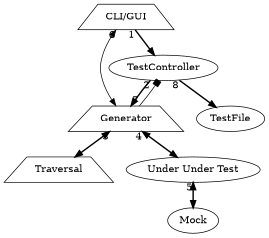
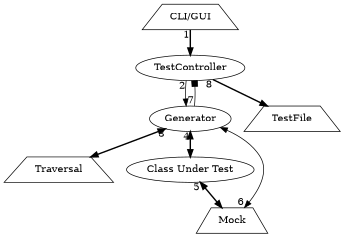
  digraph {
    node [shape=ellipse]
    edge [style=bold]
    TestController
    "CLI/GUI" [shape=trapezium]
-   Generator [shape=trapezium]
-   TestFile
+   Generator
+   TestFile [shape=trapezium]
    Traversal [shape=trapezium]
-   "Class Under Test" [label="Under Under Test"]
-   Mock
-   TestController -> Generator [arrowhead=normal taillabel=2]
+   "Class Under Test"
+   Mock [shape=trapezium]
+   TestController -> Generator [arrowhead=normal style=solid taillabel=2]
    TestController -> TestFile [arrowhead=normal taillabel=8]
    "CLI/GUI" -> TestController [arrowhead=normal taillabel=1]
    Generator -> TestController [arrowhead=box style=solid taillabel=7]
    Generator -> Traversal [dir=both taillabel=3]
    Generator -> "Class Under Test" [dir=both taillabel=4]
    "Class Under Test" -> Mock [dir=both taillabel=5]
-   "CLI/GUI" -> Generator [dir=both style=solid taillabel=6]
+   Mock -> Generator [dir=both style=solid taillabel=6]
  }
